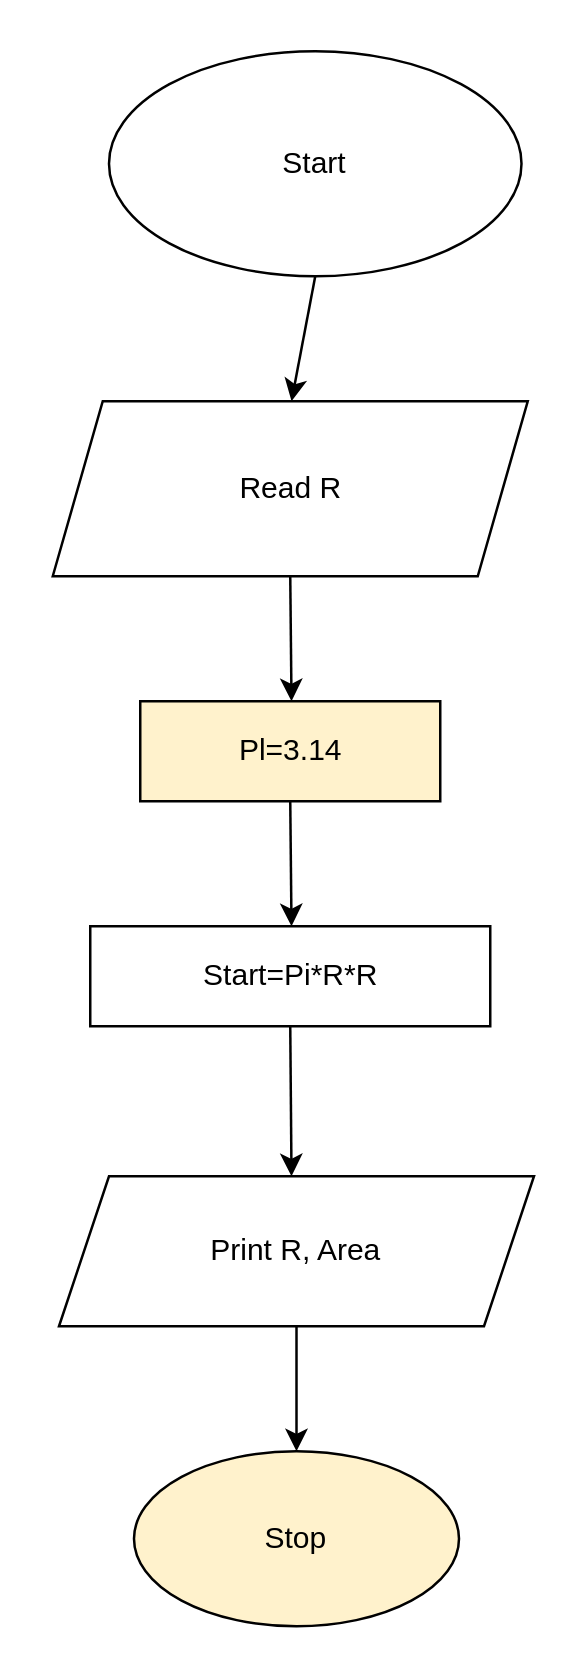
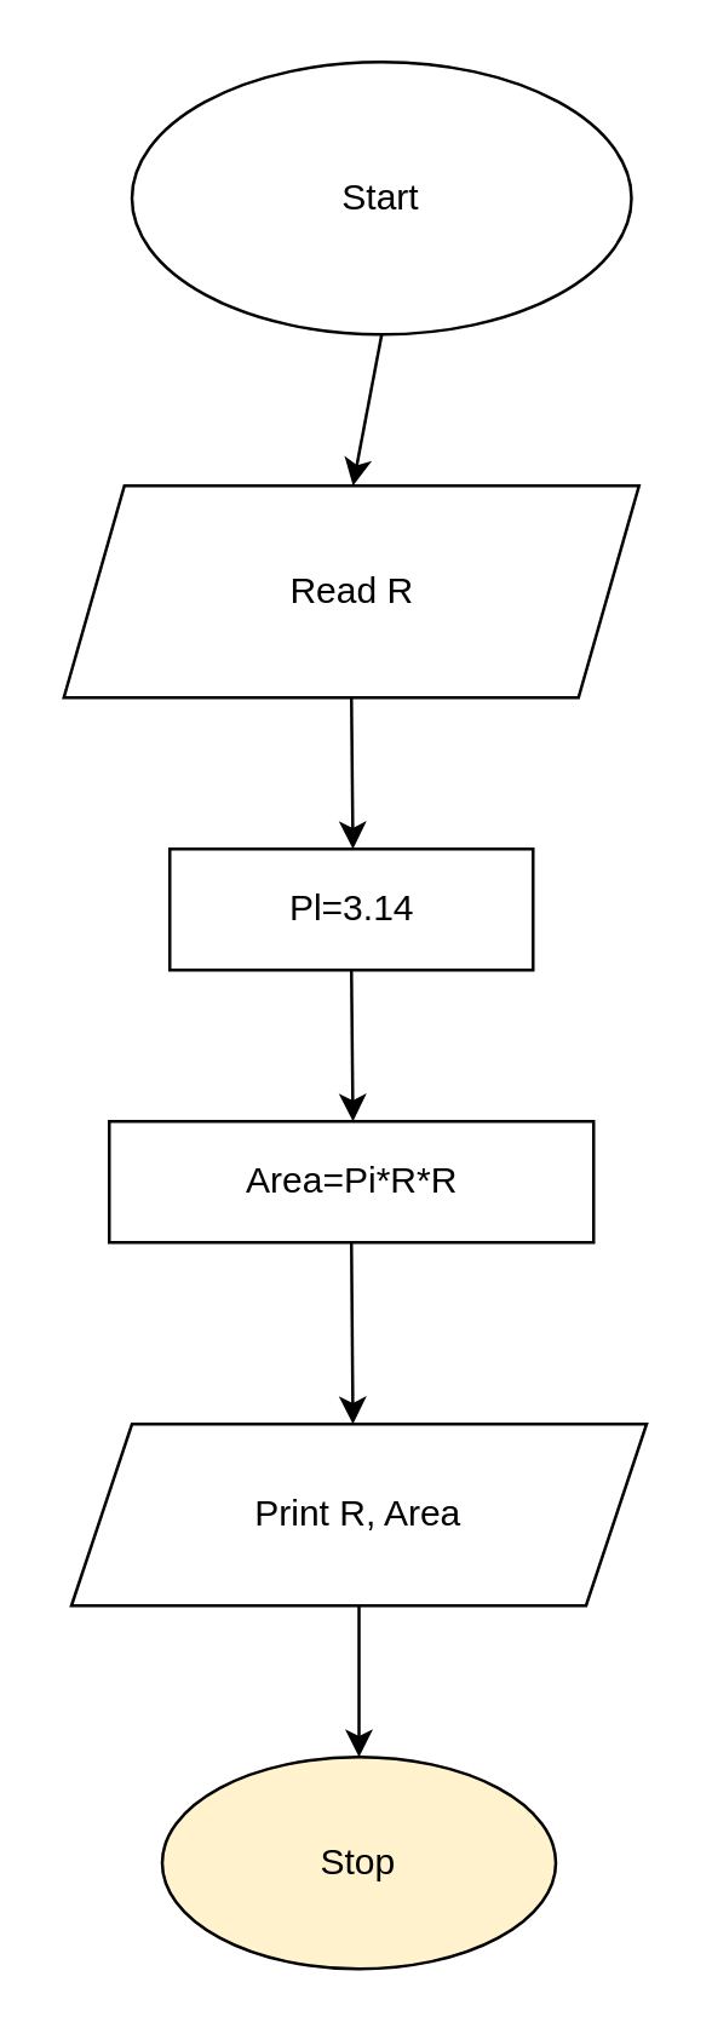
  <mxCell id="0" />
  <mxCell id="1" parent="0" />
  <mxCell id="2" value="Start" style="ellipse;whiteSpace=wrap;html=1;" vertex="1" parent="1"><mxGeometry x="43" y="20" width="165" height="90" as="geometry" /></mxCell>
  <mxCell id="3" value="" style="endArrow=classic;html=1;rounded=0;exitX=0.5;exitY=1;exitDx=0;exitDy=0;" edge="1" parent="1" source="2"><mxGeometry width="50" height="50" relative="1" as="geometry"><mxPoint x="113" y="260" as="sourcePoint" /><mxPoint x="116" y="160" as="targetPoint" /></mxGeometry></mxCell>
  <mxCell id="4" value="Read R" style="shape=parallelogram;perimeter=parallelogramPerimeter;whiteSpace=wrap;html=1;fixedSize=1;" vertex="1" parent="1"><mxGeometry x="20.5" y="160" width="190" height="70" as="geometry" /></mxCell>
  <mxCell id="5" value="" style="endArrow=classic;html=1;rounded=0;exitX=0.5;exitY=1;exitDx=0;exitDy=0;" edge="1" parent="1" source="4"><mxGeometry width="50" height="50" relative="1" as="geometry"><mxPoint x="113" y="260" as="sourcePoint" /><mxPoint x="116" y="280" as="targetPoint" /></mxGeometry></mxCell>
- <mxCell id="6" value="Pl=3.14" style="rounded=0;whiteSpace=wrap;html=1;fillColor=#fff2cc;" vertex="1" parent="1"><mxGeometry x="55.5" y="280" width="120" height="40" as="geometry" /></mxCell>
+ <mxCell id="6" value="Pl=3.14" style="rounded=0;whiteSpace=wrap;html=1;" vertex="1" parent="1"><mxGeometry x="55.5" y="280" width="120" height="40" as="geometry" /></mxCell>
  <mxCell id="7" value="" style="endArrow=classic;html=1;rounded=0;exitX=0.5;exitY=1;exitDx=0;exitDy=0;" edge="1" parent="1" source="6"><mxGeometry width="50" height="50" relative="1" as="geometry"><mxPoint x="113" y="260" as="sourcePoint" /><mxPoint x="116" y="370" as="targetPoint" /></mxGeometry></mxCell>
- <mxCell id="8" value="Start=Pi*R*R" style="rounded=0;whiteSpace=wrap;html=1;" vertex="1" parent="1"><mxGeometry x="35.5" y="370" width="160" height="40" as="geometry" /></mxCell>
+ <mxCell id="8" value="Area=Pi*R*R" style="rounded=0;whiteSpace=wrap;html=1;" vertex="1" parent="1"><mxGeometry x="35.5" y="370" width="160" height="40" as="geometry" /></mxCell>
  <mxCell id="9" value="" style="endArrow=classic;html=1;rounded=0;exitX=0.5;exitY=1;exitDx=0;exitDy=0;" edge="1" parent="1" source="8"><mxGeometry width="50" height="50" relative="1" as="geometry"><mxPoint x="113" y="460" as="sourcePoint" /><mxPoint x="116" y="470" as="targetPoint" /></mxGeometry></mxCell>
  <mxCell id="10" value="Print R, Area" style="shape=parallelogram;perimeter=parallelogramPerimeter;whiteSpace=wrap;html=1;fixedSize=1;" vertex="1" parent="1"><mxGeometry x="23" y="470" width="190" height="60" as="geometry" /></mxCell>
  <mxCell id="11" value="" style="endArrow=classic;html=1;rounded=0;exitX=0.5;exitY=1;exitDx=0;exitDy=0;" edge="1" parent="1" source="10"><mxGeometry width="50" height="50" relative="1" as="geometry"><mxPoint x="113" y="560" as="sourcePoint" /><mxPoint x="118" y="580" as="targetPoint" /></mxGeometry></mxCell>
  <mxCell id="12" value="Stop" style="ellipse;whiteSpace=wrap;html=1;fillColor=#fff2cc;" vertex="1" parent="1"><mxGeometry x="53" y="580" width="130" height="70" as="geometry" /></mxCell>
